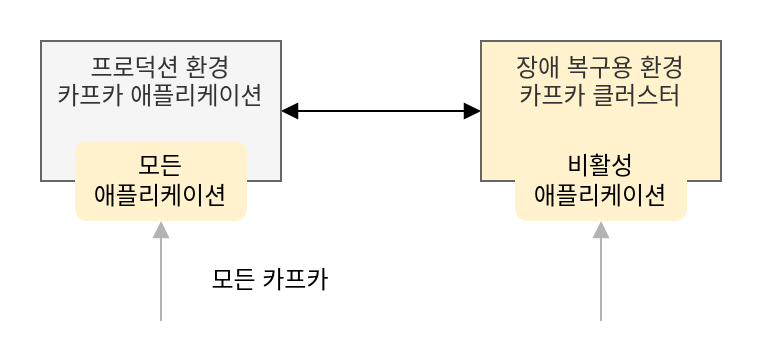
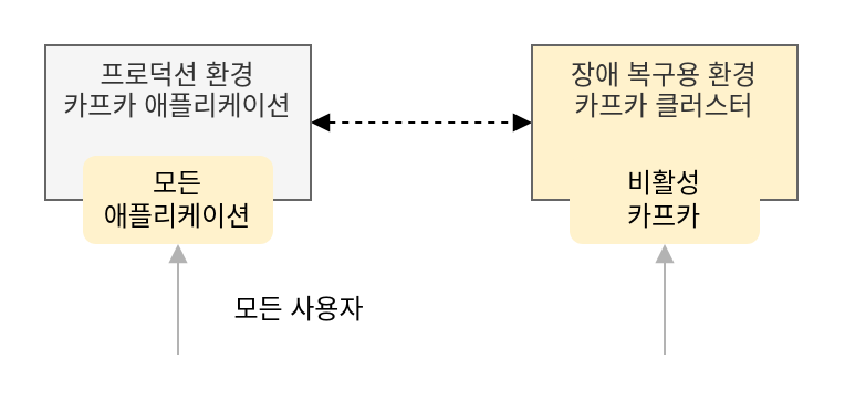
  <mxCell id="0" />
  <mxCell id="1" parent="0" />
- <mxCell id="2" style="edgeStyle=orthogonalEdgeStyle;rounded=0;orthogonalLoop=1;jettySize=auto;html=1;endArrow=block;endFill=1;startArrow=block;startFill=1;" edge="1" parent="1" source="3" target="5"><mxGeometry relative="1" as="geometry" /></mxCell>
+ <mxCell id="2" style="edgeStyle=orthogonalEdgeStyle;rounded=0;orthogonalLoop=1;jettySize=auto;html=1;endArrow=block;endFill=1;startArrow=block;startFill=1;dashed=1;" edge="1" parent="1" source="3" target="5"><mxGeometry relative="1" as="geometry" /></mxCell>
  <mxCell id="3" value="프로덕션 환경&lt;div&gt;카프카 애플리케이션&lt;/div&gt;" style="rounded=0;whiteSpace=wrap;html=1;verticalAlign=top;fillColor=#f5f5f5;fontColor=#333333;strokeColor=#666666;" vertex="1" parent="1"><mxGeometry x="20" y="20" width="120" height="70" as="geometry" /></mxCell>
  <mxCell id="4" value="모든&lt;br&gt;&lt;div&gt;애플리케이션&lt;/div&gt;" style="rounded=1;whiteSpace=wrap;html=1;fillColor=#fff2cc;strokeColor=none;" vertex="1" parent="1"><mxGeometry x="37" y="70" width="86" height="40" as="geometry" /></mxCell>
  <mxCell id="5" value="장애 복구용 환경&lt;br&gt;&lt;div&gt;카프카 클러스터&lt;/div&gt;" style="rounded=0;whiteSpace=wrap;html=1;verticalAlign=top;fillColor=#fff2cc;fontColor=#333333;strokeColor=#666666;" vertex="1" parent="1"><mxGeometry x="240" y="20" width="120" height="70" as="geometry" /></mxCell>
- <mxCell id="6" value="비활성&lt;br&gt;&lt;div&gt;애플리케이션&lt;/div&gt;" style="rounded=1;whiteSpace=wrap;html=1;fillColor=#fff2cc;strokeColor=none;" vertex="1" parent="1"><mxGeometry x="257" y="70" width="86" height="40" as="geometry" /></mxCell>
+ <mxCell id="6" value="비활성&lt;br&gt;&lt;div&gt;카프카&lt;/div&gt;" style="rounded=1;whiteSpace=wrap;html=1;fillColor=#fff2cc;strokeColor=none;" vertex="1" parent="1"><mxGeometry x="257" y="70" width="86" height="40" as="geometry" /></mxCell>
  <mxCell id="7" value="" style="endArrow=block;html=1;rounded=0;entryX=0.5;entryY=1;entryDx=0;entryDy=0;endFill=1;strokeColor=#B3B3B3;" edge="1" parent="1" target="4"><mxGeometry width="50" height="50" relative="1" as="geometry"><mxPoint x="80" y="160" as="sourcePoint" /><mxPoint x="310" y="210" as="targetPoint" /></mxGeometry></mxCell>
- <mxCell id="8" value="모든 카프카" style="text;html=1;align=center;verticalAlign=middle;whiteSpace=wrap;rounded=0;" vertex="1" parent="1"><mxGeometry x="80" y="130" width="110" height="20" as="geometry" /></mxCell>
+ <mxCell id="8" value="모든 사용자" style="text;html=1;align=center;verticalAlign=middle;whiteSpace=wrap;rounded=0;" vertex="1" parent="1"><mxGeometry x="80" y="130" width="110" height="20" as="geometry" /></mxCell>
  <mxCell id="9" value="" style="endArrow=block;html=1;rounded=0;entryX=0.5;entryY=1;entryDx=0;entryDy=0;endFill=1;strokeColor=#B3B3B3;" edge="1" parent="1"><mxGeometry width="50" height="50" relative="1" as="geometry"><mxPoint x="300" y="160" as="sourcePoint" /><mxPoint x="300" y="110" as="targetPoint" /></mxGeometry></mxCell>
